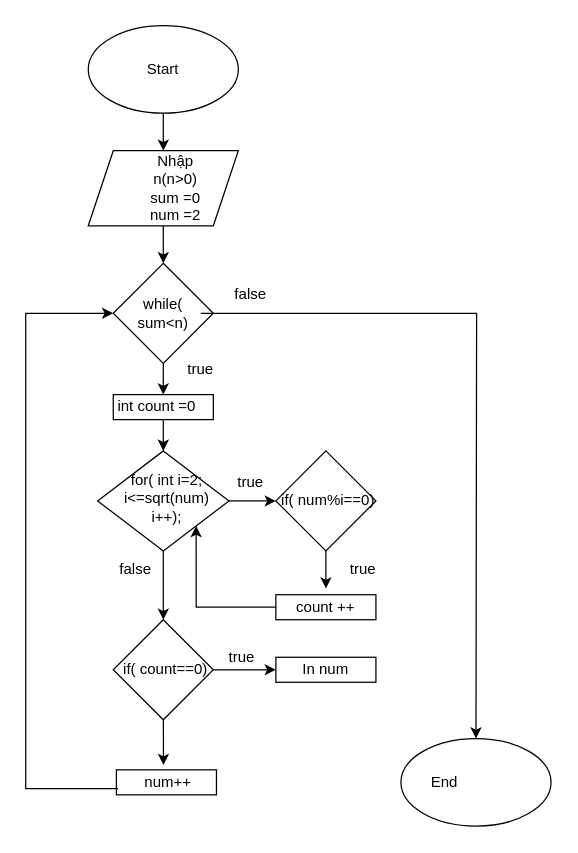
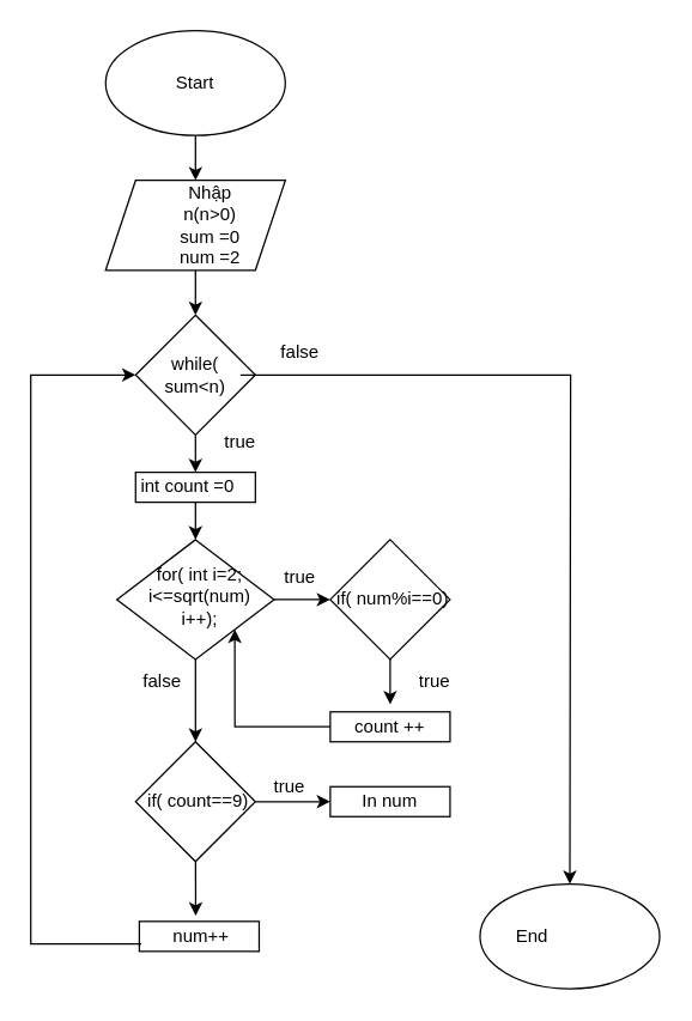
  <mxCell id="0" />
  <mxCell id="1" parent="0" />
  <mxCell id="2" style="edgeStyle=orthogonalEdgeStyle;rounded=0;orthogonalLoop=1;jettySize=auto;html=1;entryX=0.5;entryY=0;entryDx=0;entryDy=0;" edge="1" parent="1" source="3" target="8"><mxGeometry relative="1" as="geometry" /></mxCell>
  <mxCell id="3" value="" style="ellipse;whiteSpace=wrap;html=1;" vertex="1" parent="1"><mxGeometry x="70" y="20" width="120" height="70" as="geometry" /></mxCell>
  <mxCell id="4" value="Start" style="text;strokeColor=none;align=center;fillColor=none;html=1;verticalAlign=middle;whiteSpace=wrap;rounded=0;" vertex="1" parent="1"><mxGeometry x="100" y="40" width="60" height="30" as="geometry" /></mxCell>
  <mxCell id="5" value="" style="ellipse;whiteSpace=wrap;html=1;" vertex="1" parent="1"><mxGeometry x="320" y="590" width="120" height="70" as="geometry" /></mxCell>
  <mxCell id="6" value="End" style="text;strokeColor=none;align=center;fillColor=none;html=1;verticalAlign=middle;whiteSpace=wrap;rounded=0;" vertex="1" parent="1"><mxGeometry x="325" y="610" width="60" height="30" as="geometry" /></mxCell>
  <mxCell id="7" style="edgeStyle=orthogonalEdgeStyle;rounded=0;orthogonalLoop=1;jettySize=auto;html=1;" edge="1" parent="1" source="8" target="11"><mxGeometry relative="1" as="geometry" /></mxCell>
  <mxCell id="8" value="" style="shape=parallelogram;perimeter=parallelogramPerimeter;whiteSpace=wrap;html=1;fixedSize=1;" vertex="1" parent="1"><mxGeometry x="70" y="120" width="120" height="60" as="geometry" /></mxCell>
  <mxCell id="9" value="Nhập n(n&amp;gt;0)&lt;br&gt;sum =0&lt;br&gt;num =2" style="text;strokeColor=none;align=center;fillColor=none;html=1;verticalAlign=middle;whiteSpace=wrap;rounded=0;" vertex="1" parent="1"><mxGeometry x="110" y="135" width="60" height="30" as="geometry" /></mxCell>
  <mxCell id="10" style="edgeStyle=orthogonalEdgeStyle;rounded=0;orthogonalLoop=1;jettySize=auto;html=1;entryX=0.5;entryY=0;entryDx=0;entryDy=0;exitX=0.5;exitY=1;exitDx=0;exitDy=0;" edge="1" parent="1" source="11"><mxGeometry relative="1" as="geometry"><mxPoint x="135" y="295" as="sourcePoint" /><mxPoint x="130" y="315" as="targetPoint" /></mxGeometry></mxCell>
  <mxCell id="11" value="" style="rhombus;whiteSpace=wrap;html=1;" vertex="1" parent="1"><mxGeometry x="90" y="210" width="80" height="80" as="geometry" /></mxCell>
  <mxCell id="12" style="edgeStyle=orthogonalEdgeStyle;rounded=0;orthogonalLoop=1;jettySize=auto;html=1;" edge="1" parent="1" source="13"><mxGeometry relative="1" as="geometry"><mxPoint x="380" y="590" as="targetPoint" /></mxGeometry></mxCell>
  <mxCell id="13" value="while( sum&amp;lt;n)" style="text;strokeColor=none;align=center;fillColor=none;html=1;verticalAlign=middle;whiteSpace=wrap;rounded=0;" vertex="1" parent="1"><mxGeometry x="100" y="235" width="60" height="30" as="geometry" /></mxCell>
  <mxCell id="14" style="edgeStyle=orthogonalEdgeStyle;rounded=0;orthogonalLoop=1;jettySize=auto;html=1;entryX=0.5;entryY=0;entryDx=0;entryDy=0;" edge="1" parent="1" source="15" target="19"><mxGeometry relative="1" as="geometry" /></mxCell>
  <mxCell id="15" value="" style="rounded=0;whiteSpace=wrap;html=1;" vertex="1" parent="1"><mxGeometry x="90" y="315" width="80" height="20" as="geometry" /></mxCell>
  <mxCell id="16" value="int count =0" style="text;strokeColor=none;align=center;fillColor=none;html=1;verticalAlign=middle;whiteSpace=wrap;rounded=0;" vertex="1" parent="1"><mxGeometry x="90" y="310" width="70" height="30" as="geometry" /></mxCell>
  <mxCell id="17" style="edgeStyle=orthogonalEdgeStyle;rounded=0;orthogonalLoop=1;jettySize=auto;html=1;entryX=0;entryY=0.5;entryDx=0;entryDy=0;" edge="1" parent="1" source="19" target="22"><mxGeometry relative="1" as="geometry" /></mxCell>
  <mxCell id="18" style="edgeStyle=orthogonalEdgeStyle;rounded=0;orthogonalLoop=1;jettySize=auto;html=1;entryX=0.5;entryY=0;entryDx=0;entryDy=0;" edge="1" parent="1" source="19" target="28"><mxGeometry relative="1" as="geometry" /></mxCell>
  <mxCell id="19" value="" style="rhombus;whiteSpace=wrap;html=1;" vertex="1" parent="1"><mxGeometry x="77.5" y="360" width="105" height="80" as="geometry" /></mxCell>
  <mxCell id="20" value="for( int i=2;&lt;br&gt;i&amp;lt;=sqrt(num)&lt;br&gt;i++);" style="text;strokeColor=none;align=center;fillColor=none;html=1;verticalAlign=middle;whiteSpace=wrap;rounded=0;" vertex="1" parent="1"><mxGeometry x="97.5" y="380" width="70" height="35" as="geometry" /></mxCell>
  <mxCell id="21" style="edgeStyle=orthogonalEdgeStyle;rounded=0;orthogonalLoop=1;jettySize=auto;html=1;" edge="1" parent="1" source="22" target="26"><mxGeometry relative="1" as="geometry" /></mxCell>
  <mxCell id="22" value="" style="rhombus;whiteSpace=wrap;html=1;" vertex="1" parent="1"><mxGeometry x="220" y="360" width="80" height="80" as="geometry" /></mxCell>
  <mxCell id="23" value="if( num%i==0)" style="text;strokeColor=none;align=center;fillColor=none;html=1;verticalAlign=middle;whiteSpace=wrap;rounded=0;" vertex="1" parent="1"><mxGeometry x="222.5" y="382.5" width="77.5" height="35" as="geometry" /></mxCell>
  <mxCell id="24" value="" style="rounded=0;whiteSpace=wrap;html=1;" vertex="1" parent="1"><mxGeometry x="220" y="475" width="80" height="20" as="geometry" /></mxCell>
  <mxCell id="25" style="edgeStyle=orthogonalEdgeStyle;rounded=0;orthogonalLoop=1;jettySize=auto;html=1;entryX=1;entryY=1;entryDx=0;entryDy=0;" edge="1" parent="1" source="26" target="19"><mxGeometry relative="1" as="geometry" /></mxCell>
  <mxCell id="26" value="count ++" style="text;strokeColor=none;align=center;fillColor=none;html=1;verticalAlign=middle;whiteSpace=wrap;rounded=0;" vertex="1" parent="1"><mxGeometry x="220" y="470" width="80" height="30" as="geometry" /></mxCell>
  <mxCell id="27" style="edgeStyle=orthogonalEdgeStyle;rounded=0;orthogonalLoop=1;jettySize=auto;html=1;entryX=0;entryY=0.5;entryDx=0;entryDy=0;" edge="1" parent="1" source="28" target="31"><mxGeometry relative="1" as="geometry" /></mxCell>
  <mxCell id="28" value="" style="rhombus;whiteSpace=wrap;html=1;" vertex="1" parent="1"><mxGeometry x="90" y="495" width="80" height="80" as="geometry" /></mxCell>
- <mxCell id="29" value="if( count==0)" style="text;strokeColor=none;align=center;fillColor=none;html=1;verticalAlign=middle;whiteSpace=wrap;rounded=0;" vertex="1" parent="1"><mxGeometry x="92.5" y="517.5" width="77.5" height="35" as="geometry" /></mxCell>
+ <mxCell id="29" value="if( count==9)" style="text;strokeColor=none;align=center;fillColor=none;html=1;verticalAlign=middle;whiteSpace=wrap;rounded=0;" vertex="1" parent="1"><mxGeometry x="92.5" y="517.5" width="77.5" height="35" as="geometry" /></mxCell>
  <mxCell id="30" value="" style="rounded=0;whiteSpace=wrap;html=1;" vertex="1" parent="1"><mxGeometry x="220" y="525" width="80" height="20" as="geometry" /></mxCell>
  <mxCell id="31" value="In num" style="text;strokeColor=none;align=center;fillColor=none;html=1;verticalAlign=middle;whiteSpace=wrap;rounded=0;" vertex="1" parent="1"><mxGeometry x="220" y="520" width="80" height="30" as="geometry" /></mxCell>
  <mxCell id="32" value="" style="rounded=0;whiteSpace=wrap;html=1;" vertex="1" parent="1"><mxGeometry x="92.5" y="615" width="80" height="20" as="geometry" /></mxCell>
  <mxCell id="33" style="edgeStyle=orthogonalEdgeStyle;rounded=0;orthogonalLoop=1;jettySize=auto;html=1;entryX=0;entryY=0.5;entryDx=0;entryDy=0;" edge="1" parent="1" source="34" target="11"><mxGeometry relative="1" as="geometry"><mxPoint x="-20" y="250" as="targetPoint" /><Array as="points"><mxPoint x="20" y="630" /><mxPoint x="20" y="250" /></Array></mxGeometry></mxCell>
  <mxCell id="34" value="num++" style="text;strokeColor=none;align=center;fillColor=none;html=1;verticalAlign=middle;whiteSpace=wrap;rounded=0;" vertex="1" parent="1"><mxGeometry x="93.75" y="610" width="80" height="30" as="geometry" /></mxCell>
  <mxCell id="35" style="edgeStyle=orthogonalEdgeStyle;rounded=0;orthogonalLoop=1;jettySize=auto;html=1;entryX=0.455;entryY=0.038;entryDx=0;entryDy=0;entryPerimeter=0;" edge="1" parent="1" target="34"><mxGeometry relative="1" as="geometry"><mxPoint x="130.05" y="575" as="sourcePoint" /><mxPoint x="129.949" y="610" as="targetPoint" /><Array as="points" /></mxGeometry></mxCell>
  <mxCell id="36" value="true" style="text;strokeColor=none;align=center;fillColor=none;html=1;verticalAlign=middle;whiteSpace=wrap;rounded=0;" vertex="1" parent="1"><mxGeometry x="130" y="280" width="60" height="30" as="geometry" /></mxCell>
  <mxCell id="37" value="false" style="text;strokeColor=none;align=center;fillColor=none;html=1;verticalAlign=middle;whiteSpace=wrap;rounded=0;" vertex="1" parent="1"><mxGeometry x="170" y="220" width="60" height="30" as="geometry" /></mxCell>
  <mxCell id="38" value="true" style="text;strokeColor=none;align=center;fillColor=none;html=1;verticalAlign=middle;whiteSpace=wrap;rounded=0;" vertex="1" parent="1"><mxGeometry x="170" y="370" width="60" height="30" as="geometry" /></mxCell>
  <mxCell id="39" value="true" style="text;strokeColor=none;align=center;fillColor=none;html=1;verticalAlign=middle;whiteSpace=wrap;rounded=0;" vertex="1" parent="1"><mxGeometry x="260" y="440" width="60" height="30" as="geometry" /></mxCell>
  <mxCell id="40" value="false" style="text;strokeColor=none;align=center;fillColor=none;html=1;verticalAlign=middle;whiteSpace=wrap;rounded=0;" vertex="1" parent="1"><mxGeometry x="77.5" y="440" width="60" height="30" as="geometry" /></mxCell>
  <mxCell id="41" value="true" style="text;strokeColor=none;align=center;fillColor=none;html=1;verticalAlign=middle;whiteSpace=wrap;rounded=0;" vertex="1" parent="1"><mxGeometry x="162.5" y="510" width="60" height="30" as="geometry" /></mxCell>
